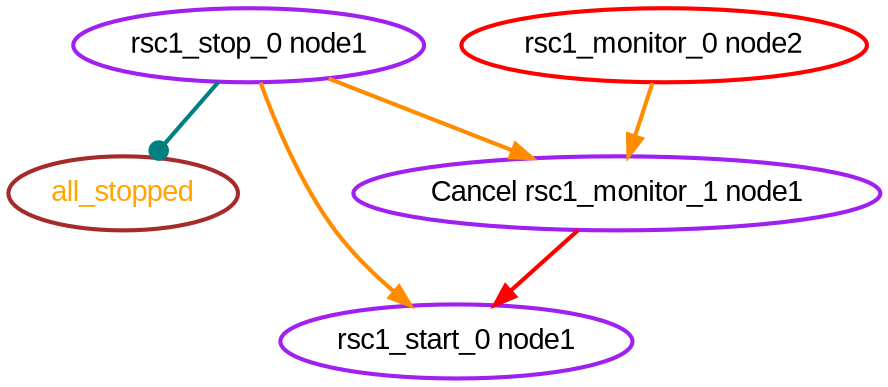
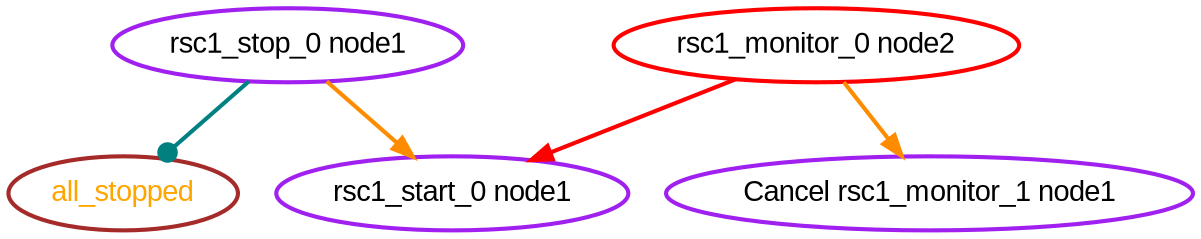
  digraph {
    fontname="Liberation Sans"
    node [color=purple fontcolor=black fontname="Liberation Sans" style=bold]
    edge [arrowhead=normal color=darkorange fontname="Liberation Sans" style=bold]
    all_stopped [color=brown fontcolor=orange]
    "rsc1_monitor_0 node2" [color=red]
    "Cancel rsc1_monitor_1 node1"
    "rsc1_start_0 node1"
    "rsc1_stop_0 node1"
    "rsc1_monitor_0 node2" -> "Cancel rsc1_monitor_1 node1"
-   "Cancel rsc1_monitor_1 node1" -> "rsc1_start_0 node1" [color=red]
+   "rsc1_monitor_0 node2" -> "rsc1_start_0 node1" [color=red]
    "rsc1_stop_0 node1" -> all_stopped [arrowhead=dot color=teal]
-   "rsc1_stop_0 node1" -> "Cancel rsc1_monitor_1 node1"
    "rsc1_stop_0 node1" -> "rsc1_start_0 node1"
  }
